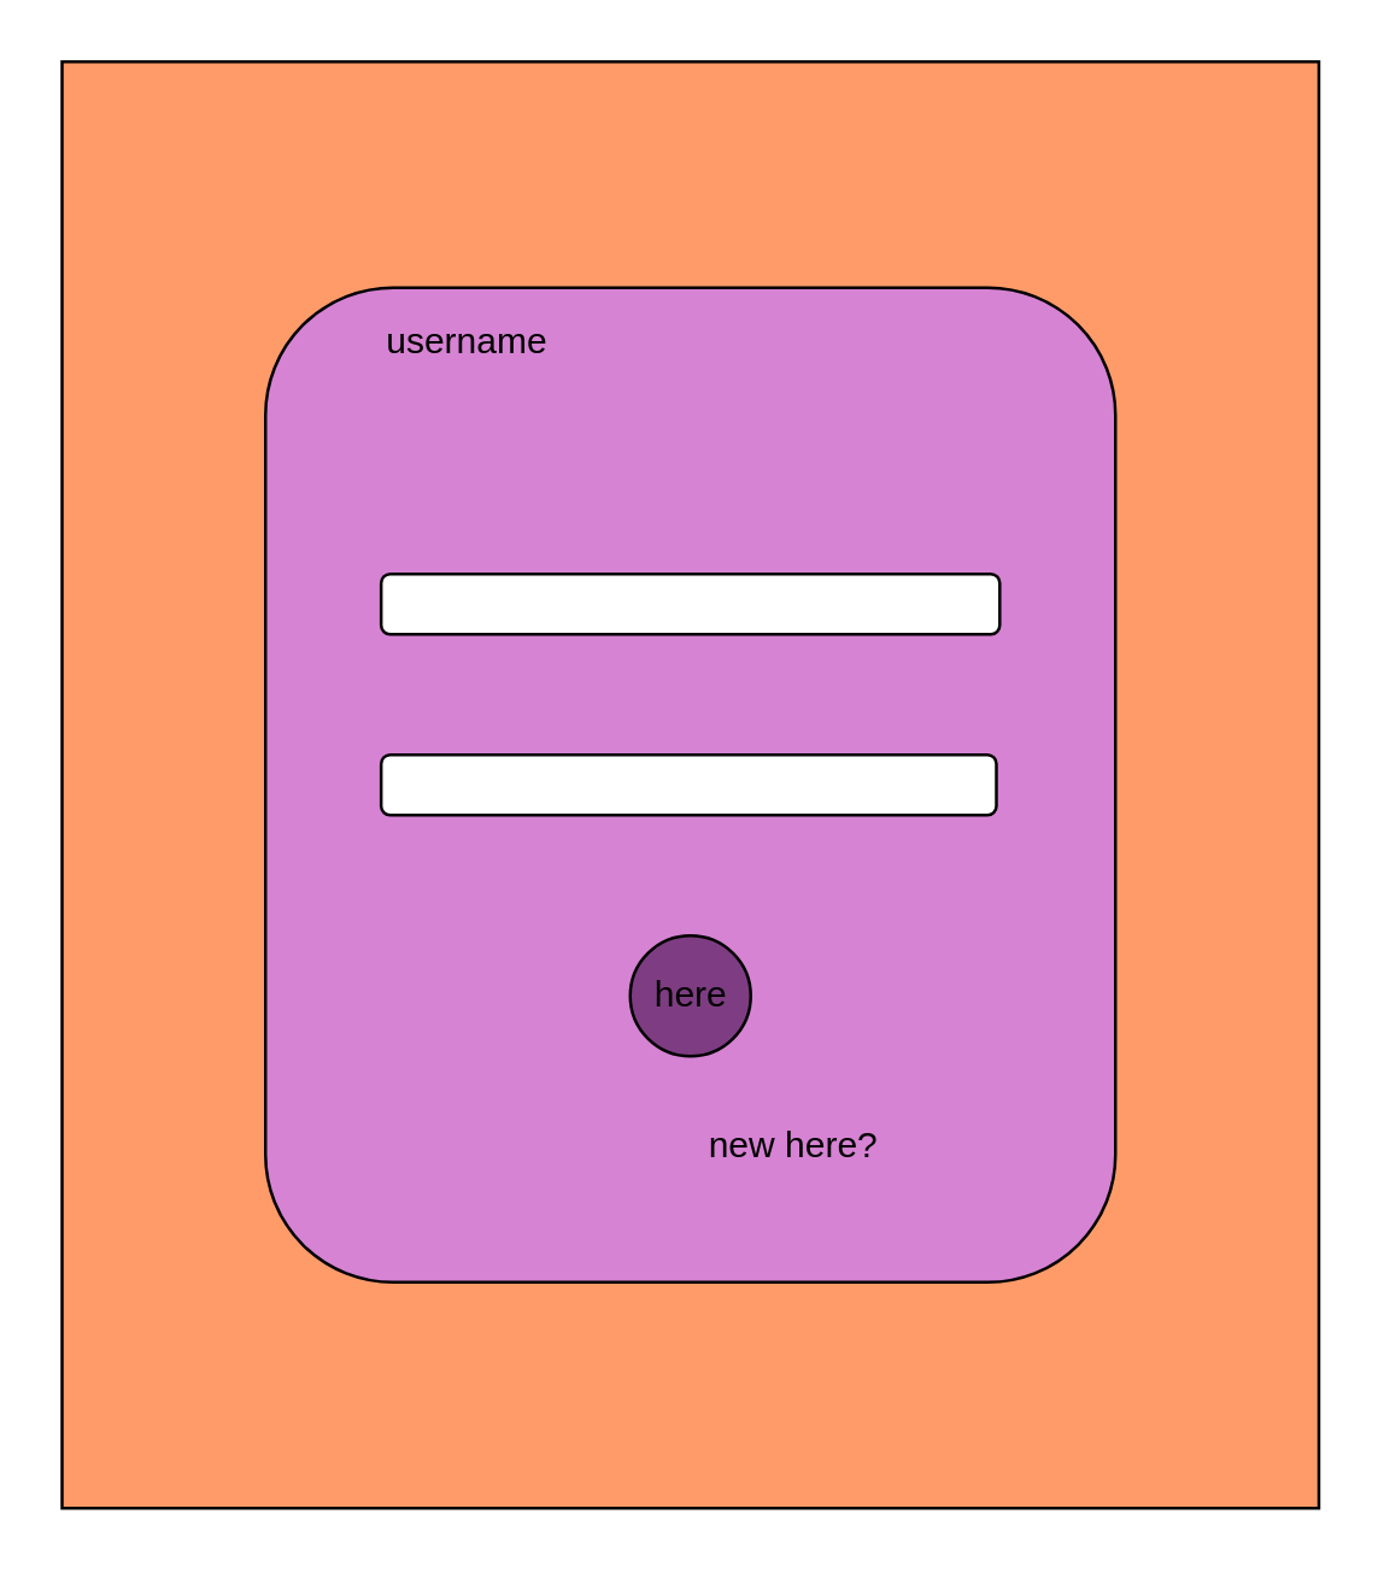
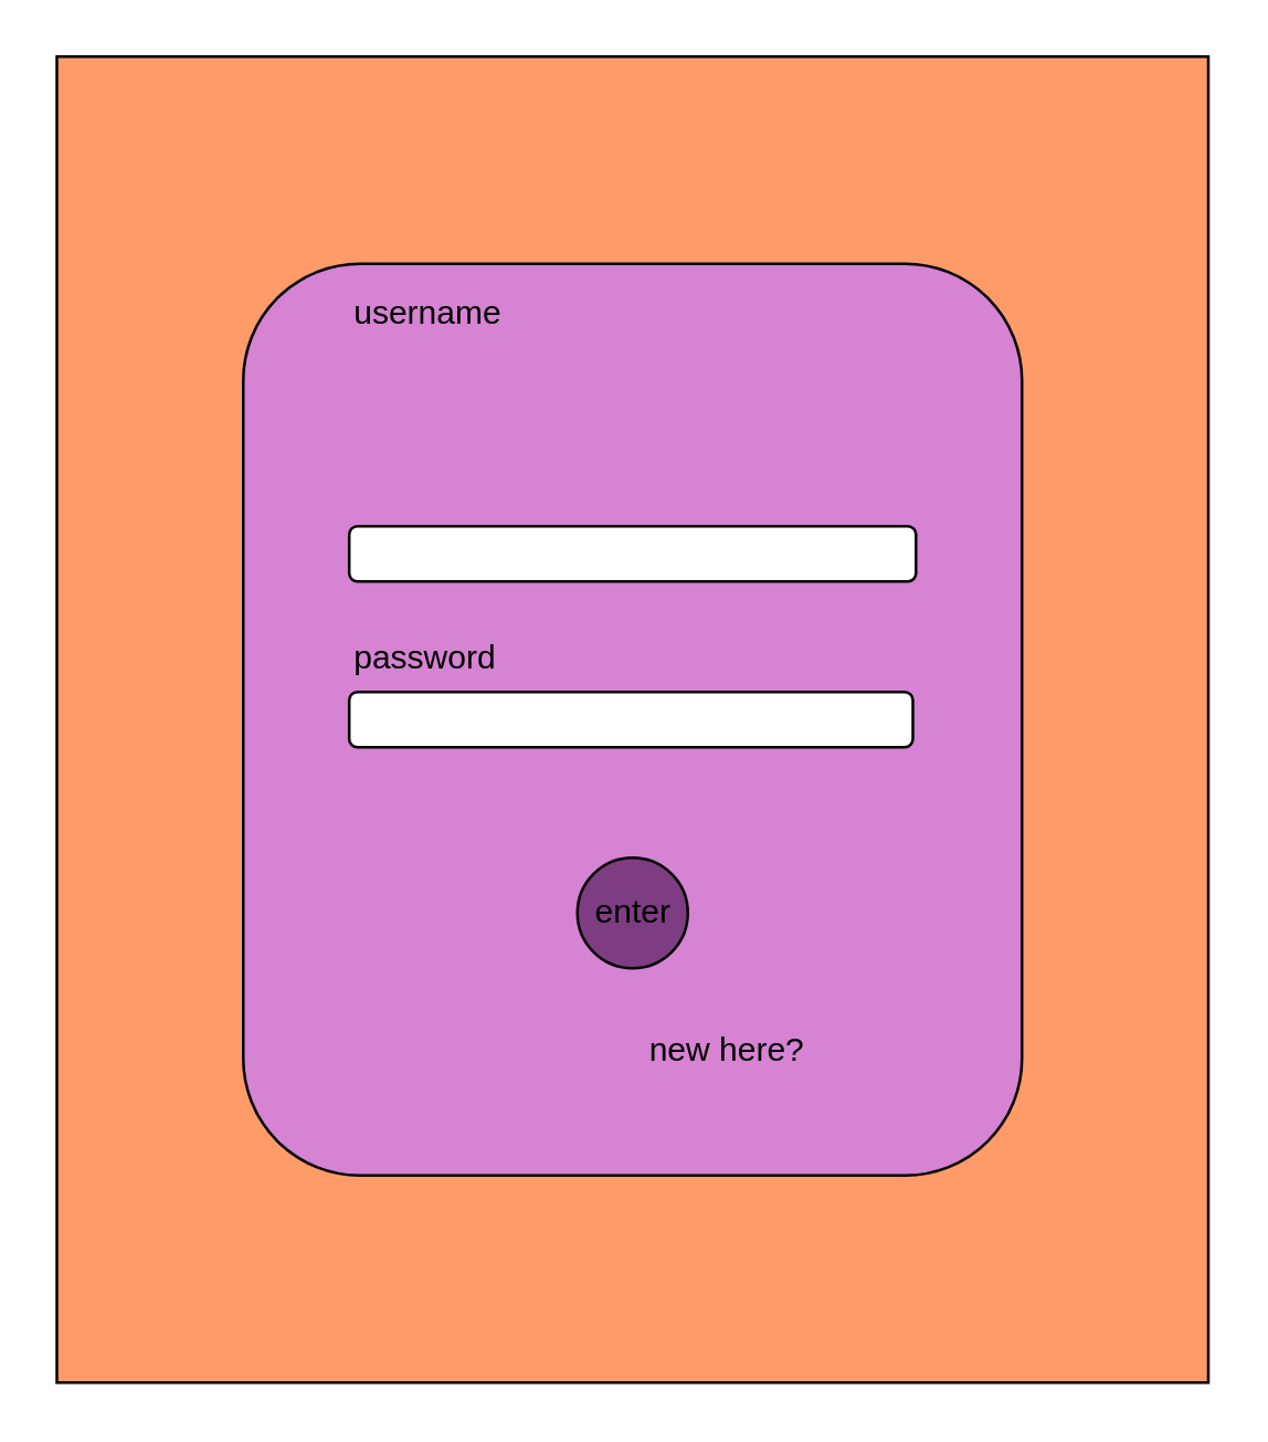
  <mxCell id="0" />
  <mxCell id="1" parent="0" />
  <mxCell id="2" value="" style="rounded=0;whiteSpace=wrap;html=1;fillColor=#FF9B69;" vertex="1" parent="1"><mxGeometry x="20" y="20" width="417" height="480" as="geometry" /></mxCell>
  <mxCell id="3" value="" style="rounded=1;whiteSpace=wrap;html=1;fillColor=#D683D3;" vertex="1" parent="1"><mxGeometry x="87.5" y="95" width="282" height="330" as="geometry" /></mxCell>
  <mxCell id="4" value="" style="rounded=1;whiteSpace=wrap;html=1;" vertex="1" parent="1"><mxGeometry x="125.87" y="190" width="205.25" height="20" as="geometry" /></mxCell>
  <mxCell id="5" value="username" style="text;html=1;strokeColor=none;fillColor=none;align=left;verticalAlign=middle;whiteSpace=wrap;rounded=0;" vertex="1" parent="1"><mxGeometry x="125.87" y="100" width="115" height="25" as="geometry" /></mxCell>
  <mxCell id="6" value="" style="ellipse;whiteSpace=wrap;html=1;fillColor=#7E3D82;" vertex="1" parent="1"><mxGeometry x="208.5" y="310" width="40" height="40" as="geometry" /></mxCell>
- <mxCell id="7" value="&lt;font style=&quot;font-size: 12px&quot;&gt;here&lt;/font&gt;" style="text;html=1;strokeColor=none;fillColor=none;align=center;verticalAlign=middle;whiteSpace=wrap;rounded=0;" vertex="1" parent="1"><mxGeometry x="218.5" y="320" width="20" height="20" as="geometry" /></mxCell>
+ <mxCell id="7" value="&lt;font style=&quot;font-size: 12px&quot;&gt;enter&lt;/font&gt;" style="text;html=1;strokeColor=none;fillColor=none;align=center;verticalAlign=middle;whiteSpace=wrap;rounded=0;" vertex="1" parent="1"><mxGeometry x="218.5" y="320" width="20" height="20" as="geometry" /></mxCell>
  <mxCell id="8" value="new here?" style="text;html=1;strokeColor=none;fillColor=none;align=center;verticalAlign=middle;whiteSpace=wrap;rounded=0;" vertex="1" parent="1"><mxGeometry x="232.93" y="370" width="60" height="20" as="geometry" /></mxCell>
  <mxCell id="9" value="" style="rounded=1;whiteSpace=wrap;html=1;" vertex="1" parent="1"><mxGeometry x="125.87" y="250" width="204.13" height="20" as="geometry" /></mxCell>
+ <mxCell id="10" value="password" style="text;html=1;strokeColor=none;fillColor=none;align=left;verticalAlign=middle;whiteSpace=wrap;rounded=0;" vertex="1" parent="1"><mxGeometry x="125.87" y="225" width="115" height="25" as="geometry" /></mxCell>
